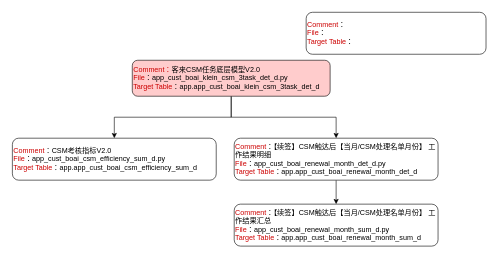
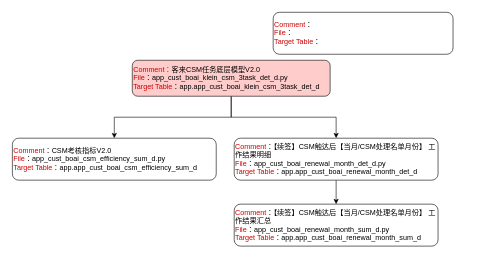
  <mxCell id="0" />
  <mxCell id="1" parent="0" />
  <mxCell id="2" style="edgeStyle=orthogonalEdgeStyle;rounded=0;orthogonalLoop=1;jettySize=auto;html=1;fontColor=#000000;" parent="1" source="4" target="6" edge="1"><mxGeometry relative="1" as="geometry" /></mxCell>
  <mxCell id="3" style="edgeStyle=orthogonalEdgeStyle;rounded=0;orthogonalLoop=1;jettySize=auto;html=1;entryX=0.5;entryY=0;entryDx=0;entryDy=0;" parent="1" source="4" target="8" edge="1"><mxGeometry relative="1" as="geometry" /></mxCell>
  <mxCell id="4" value="&lt;font color=&quot;#cc0000&quot;&gt;Comment：&lt;/font&gt;客来CSM任务底层模型V2.0&lt;span data-sl-origin-json=&quot;JTVCJTdCJTIyYmdDb2xvciUyMiUzQSUyMiUyM0ZGRTVDNyUyMiUyQyUyMnRleHQlMjIlM0ElMjIlRTUlQUUlQTIlRTYlOUQlQTUlRTQlQkIlQkIlRTUlOEElQTElRTUlQkElOTUlRTUlQjElODIlRTYlQTglQTElRTUlOUUlOEIlMjIlN0QlNUQ=&quot;&gt;&lt;/span&gt;&lt;font color=&quot;#cc0000&quot;&gt;&lt;br&gt;File&lt;/font&gt;：app_cust_boai_klein_csm_3task_det_d&lt;span style=&quot;background-color: initial;&quot;&gt;.py&lt;/span&gt;&lt;br&gt;&lt;font color=&quot;#cc0000&quot;&gt;Target Table&lt;/font&gt;：app.app_cust_boai_klein_csm_3task_det_d" style="rounded=1;whiteSpace=wrap;html=1;align=left;fillColor=#FFCCCC;" parent="1" vertex="1"><mxGeometry x="220" y="100" width="330" height="60" as="geometry" /></mxCell>
- <mxCell id="5" value="&lt;font color=&quot;#cc0000&quot;&gt;Comment&lt;/font&gt;：&lt;font color=&quot;#cc0000&quot;&gt;&lt;br&gt;File&lt;/font&gt;：&lt;br&gt;&lt;font color=&quot;#cc0000&quot;&gt;Target Table&lt;/font&gt;：" style="rounded=1;whiteSpace=wrap;html=1;align=left;" parent="1" vertex="1"><mxGeometry x="510" y="20" width="300" height="70" as="geometry" /></mxCell>
+ <mxCell id="5" value="&lt;font color=&quot;#cc0000&quot;&gt;Comment&lt;/font&gt;：&lt;font color=&quot;#cc0000&quot;&gt;&lt;br&gt;File&lt;/font&gt;：&lt;br&gt;&lt;font color=&quot;#cc0000&quot;&gt;Target Table&lt;/font&gt;：" style="rounded=1;whiteSpace=wrap;html=1;align=left;" parent="1" vertex="1"><mxGeometry x="455" y="20" width="300" height="70" as="geometry" /></mxCell>
  <mxCell id="6" value="&lt;font color=&quot;#cc0000&quot;&gt;Comment&lt;/font&gt;：CSM考核指标V2.0&lt;br&gt;&lt;font color=&quot;#cc0000&quot;&gt;File&lt;/font&gt;：app_cust_boai_csm_efficiency_sum_d&lt;span style=&quot;background-color: initial;&quot;&gt;.py&lt;/span&gt;&lt;br&gt;&lt;font color=&quot;#cc0000&quot;&gt;Target Table&lt;/font&gt;：app.app_cust_boai_csm_efficiency_sum_d" style="rounded=1;whiteSpace=wrap;html=1;align=left;" parent="1" vertex="1"><mxGeometry x="20" y="230" width="340" height="70" as="geometry" /></mxCell>
  <mxCell id="7" value="" style="edgeStyle=orthogonalEdgeStyle;rounded=0;orthogonalLoop=1;jettySize=auto;html=1;" parent="1" source="8" target="9" edge="1"><mxGeometry relative="1" as="geometry" /></mxCell>
  <mxCell id="8" value="&lt;font color=&quot;#cc0000&quot;&gt;Comment&lt;/font&gt;：【续签】CSM触达后【当月/CSM处理名单月份】 工作结果明细&lt;br&gt;&lt;font color=&quot;#cc0000&quot;&gt;File&lt;/font&gt;：app_cust_boai_renewal_month_det_d&lt;span style=&quot;background-color: initial;&quot;&gt;.py&lt;/span&gt;&lt;br&gt;&lt;font color=&quot;#cc0000&quot;&gt;Target Table&lt;/font&gt;：app.app_cust_boai_renewal_month_det_d" style="rounded=1;whiteSpace=wrap;html=1;align=left;" parent="1" vertex="1"><mxGeometry x="390" y="230" width="340" height="70" as="geometry" /></mxCell>
  <mxCell id="9" value="&lt;font color=&quot;#cc0000&quot;&gt;Comment&lt;/font&gt;：【续签】CSM触达后【当月/CSM处理名单月份】 工作结果汇总&lt;br&gt;&lt;font color=&quot;#cc0000&quot;&gt;File&lt;/font&gt;：app_cust_boai_renewal_month_sum_d&lt;span style=&quot;background-color: initial;&quot;&gt;.py&lt;/span&gt;&lt;br&gt;&lt;font color=&quot;#cc0000&quot;&gt;Target Table&lt;/font&gt;：app.app_cust_boai_renewal_month_sum_d" style="rounded=1;whiteSpace=wrap;html=1;align=left;" parent="1" vertex="1"><mxGeometry x="390" y="340" width="340" height="70" as="geometry" /></mxCell>
